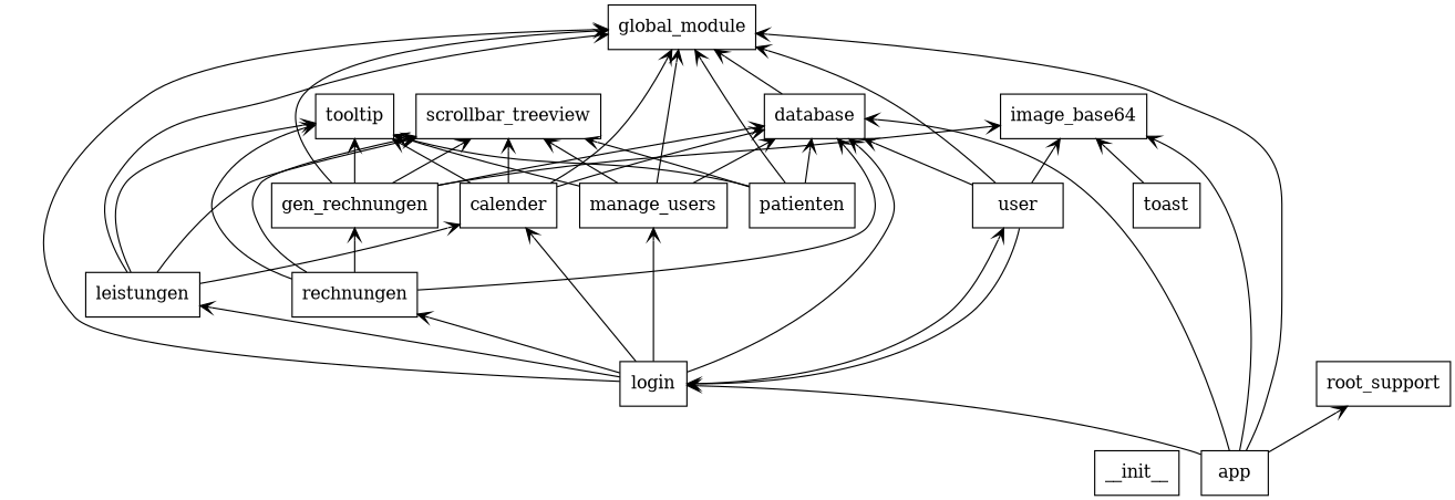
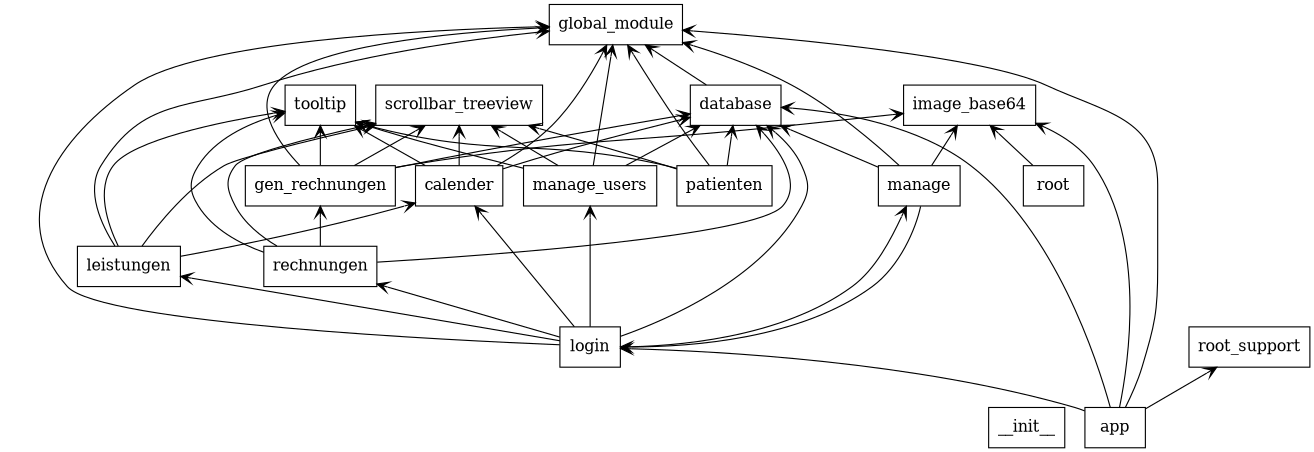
  digraph {
    rankdir=BT
    node [shape=box]
    edge [arrowhead=open arrowtail=none]
    n1 [label=__init__]
    n2 [label=app]
    n3 [label=database]
    n4 [label=global_module]
    n5 [label=image_base64]
    n6 [label=login]
    n7 [label=root_support]
    n8 [label=calender]
    n9 [label=leistungen]
    n10 [label=manage_users]
    n11 [label=rechnungen]
-   n12 [label=user]
-   n13 [label=toast]
+   n12 [label=manage]
+   n13 [label=root]
    n14 [label=scrollbar_treeview]
    n15 [label=tooltip]
    n16 [label=gen_rechnungen]
    n17 [label=patienten]
    n2 -> n3
    n2 -> n4
    n2 -> n5
    n2 -> n6
    n2 -> n7
    n3 -> n4
    n6 -> n3
    n6 -> n4
    n6 -> n8
    n6 -> n9
    n6 -> n10
    n6 -> n11
    n6 -> n12
    n8 -> n3
    n8 -> n4
    n8 -> n14
    n8 -> n15
    n9 -> n4
    n9 -> n8
    n9 -> n14
    n9 -> n15
    n10 -> n3
    n10 -> n4
    n10 -> n14
    n10 -> n15
    n11 -> n3
    n11 -> n14
    n11 -> n15
    n11 -> n16
    n12 -> n3
    n12 -> n4
    n12 -> n5
    n12 -> n6
    n13 -> n5
    n16 -> n3
    n16 -> n4
    n16 -> n5
    n16 -> n14
    n16 -> n15
    n17 -> n3
    n17 -> n4
    n17 -> n14
    n17 -> n15
  }
